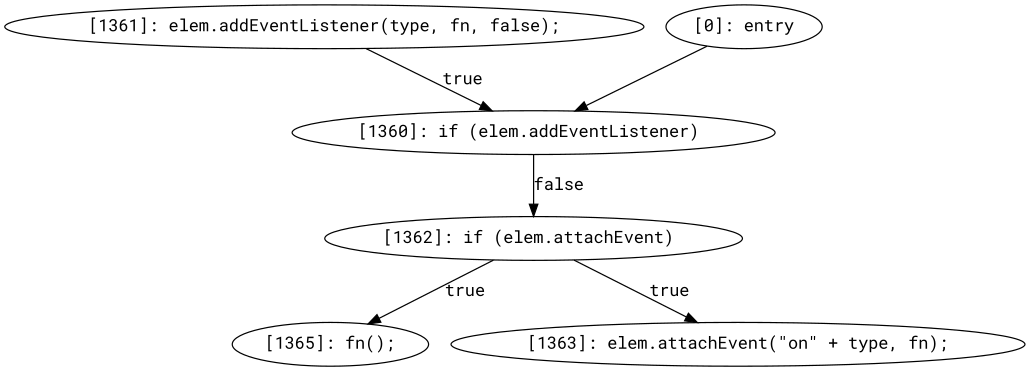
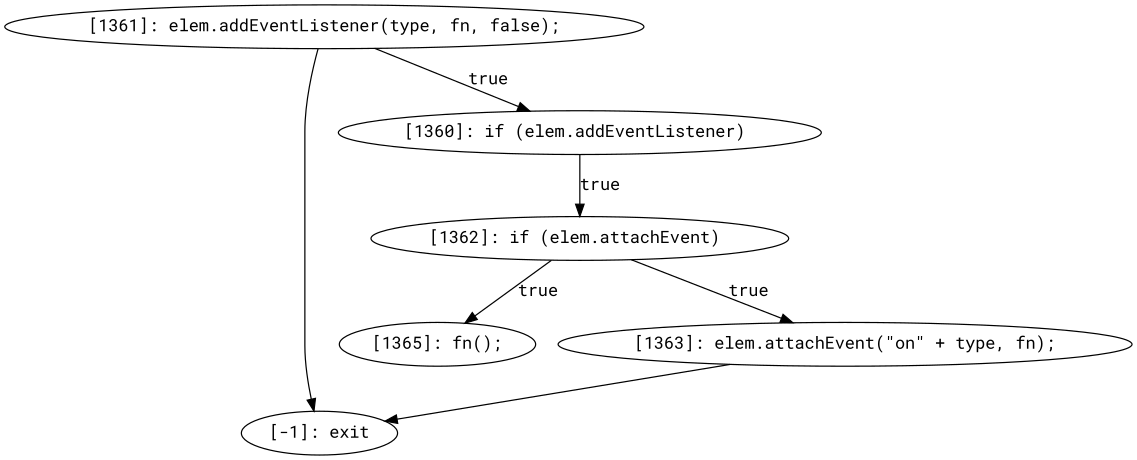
  digraph {
    fontname="Roboto Mono"
    node [fontname="Roboto Mono"]
    edge [fontname="Roboto Mono"]
    n1 [label="[1365]: fn();\n"]
+   n2 [label="[-1]: exit"]
    n3 [label="[1360]: if (elem.addEventListener) "]
    n4 [label="[1362]: if (elem.attachEvent) "]
    n5 [label="[1363]: elem.attachEvent(\"on\" + type, fn);\n"]
    n6 [label="[1361]: elem.addEventListener(type, fn, false);\n"]
-   n7 [label="[0]: entry"]
-   n3 -> n4 [label=false]
+   n3 -> n4 [label=true]
    n4 -> n1 [label=true]
    n4 -> n5 [label=true]
+   n5 -> n2
+   n6 -> n2
    n6 -> n3 [label=true]
-   n7 -> n3
  }
